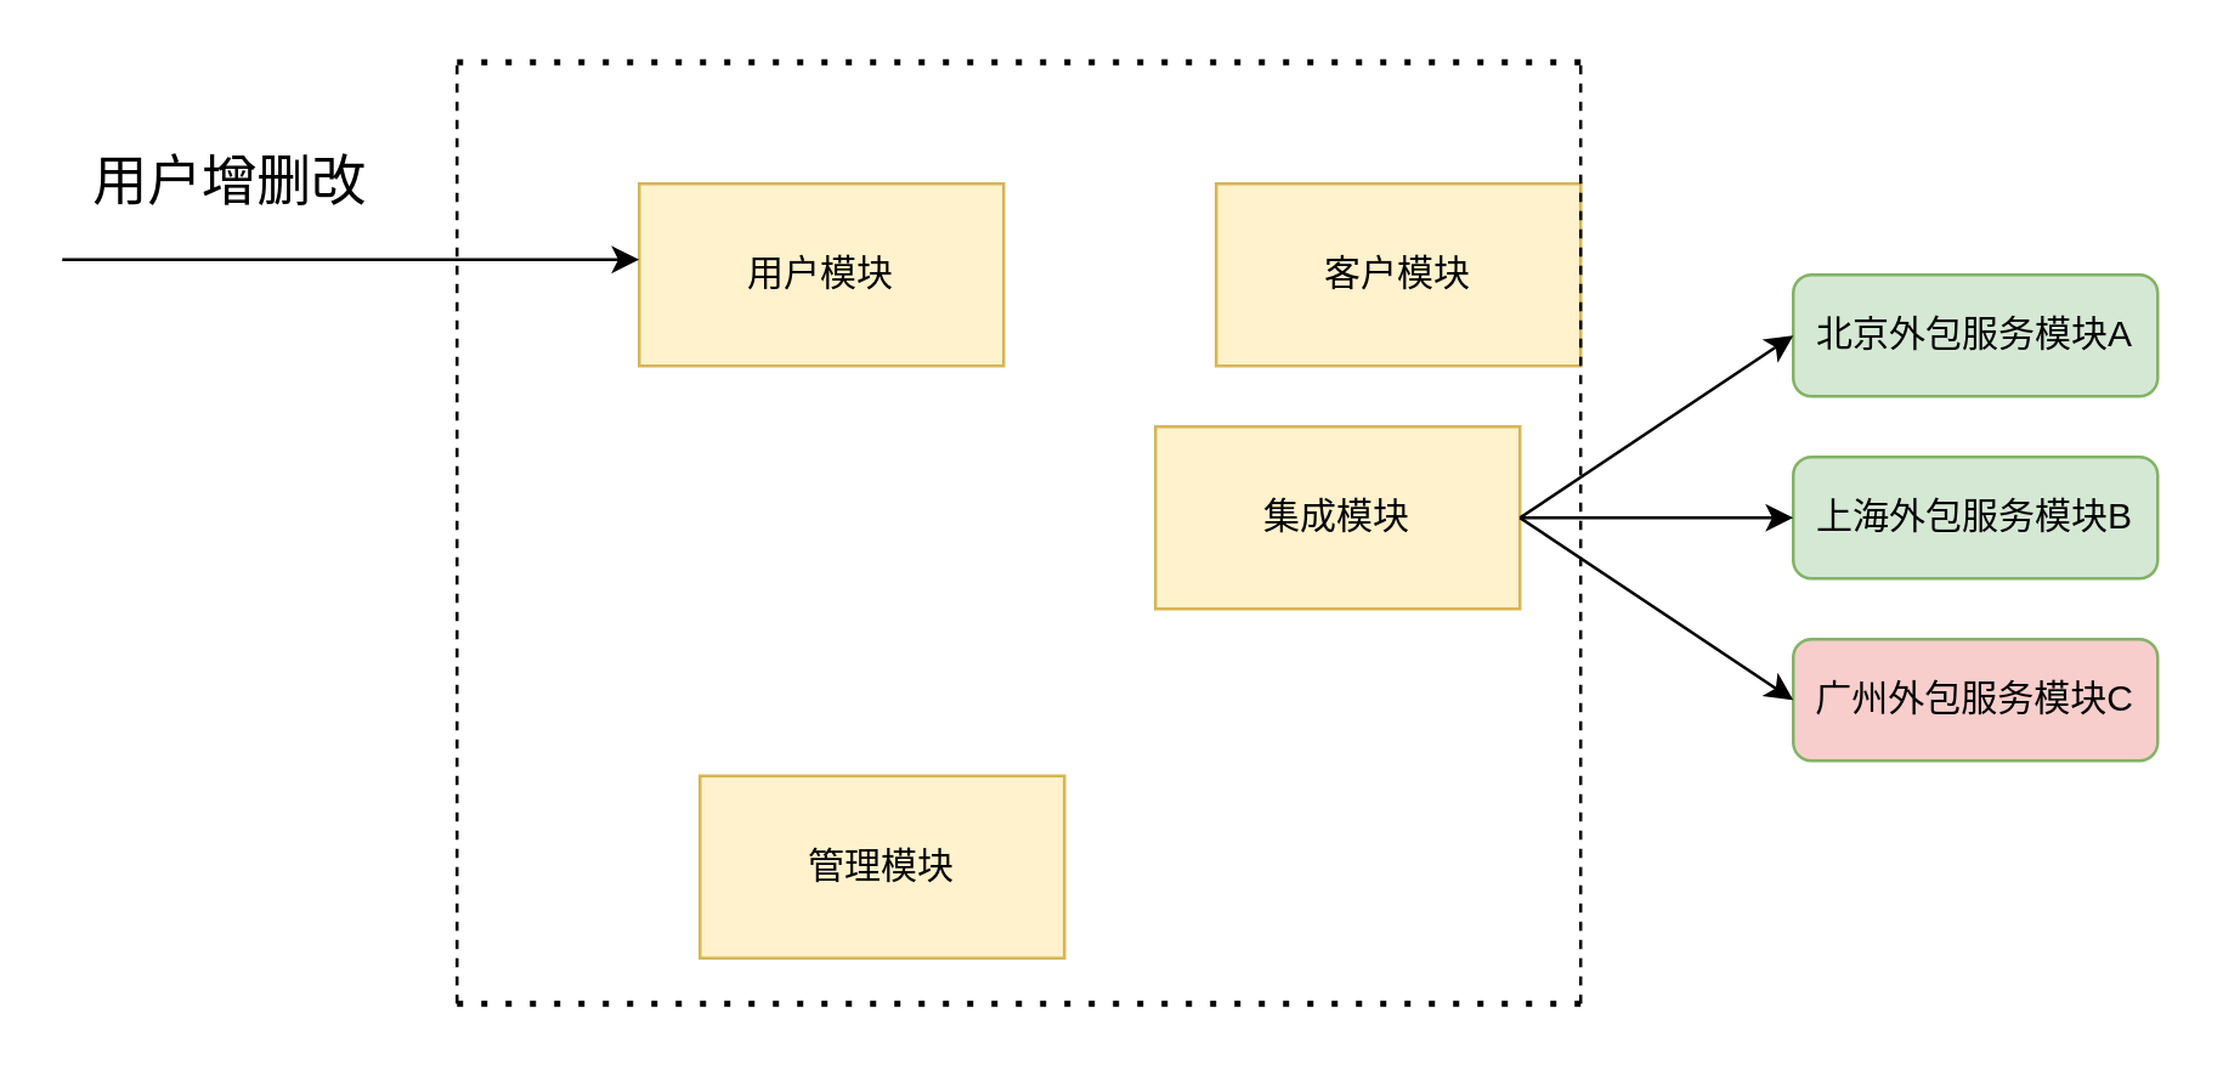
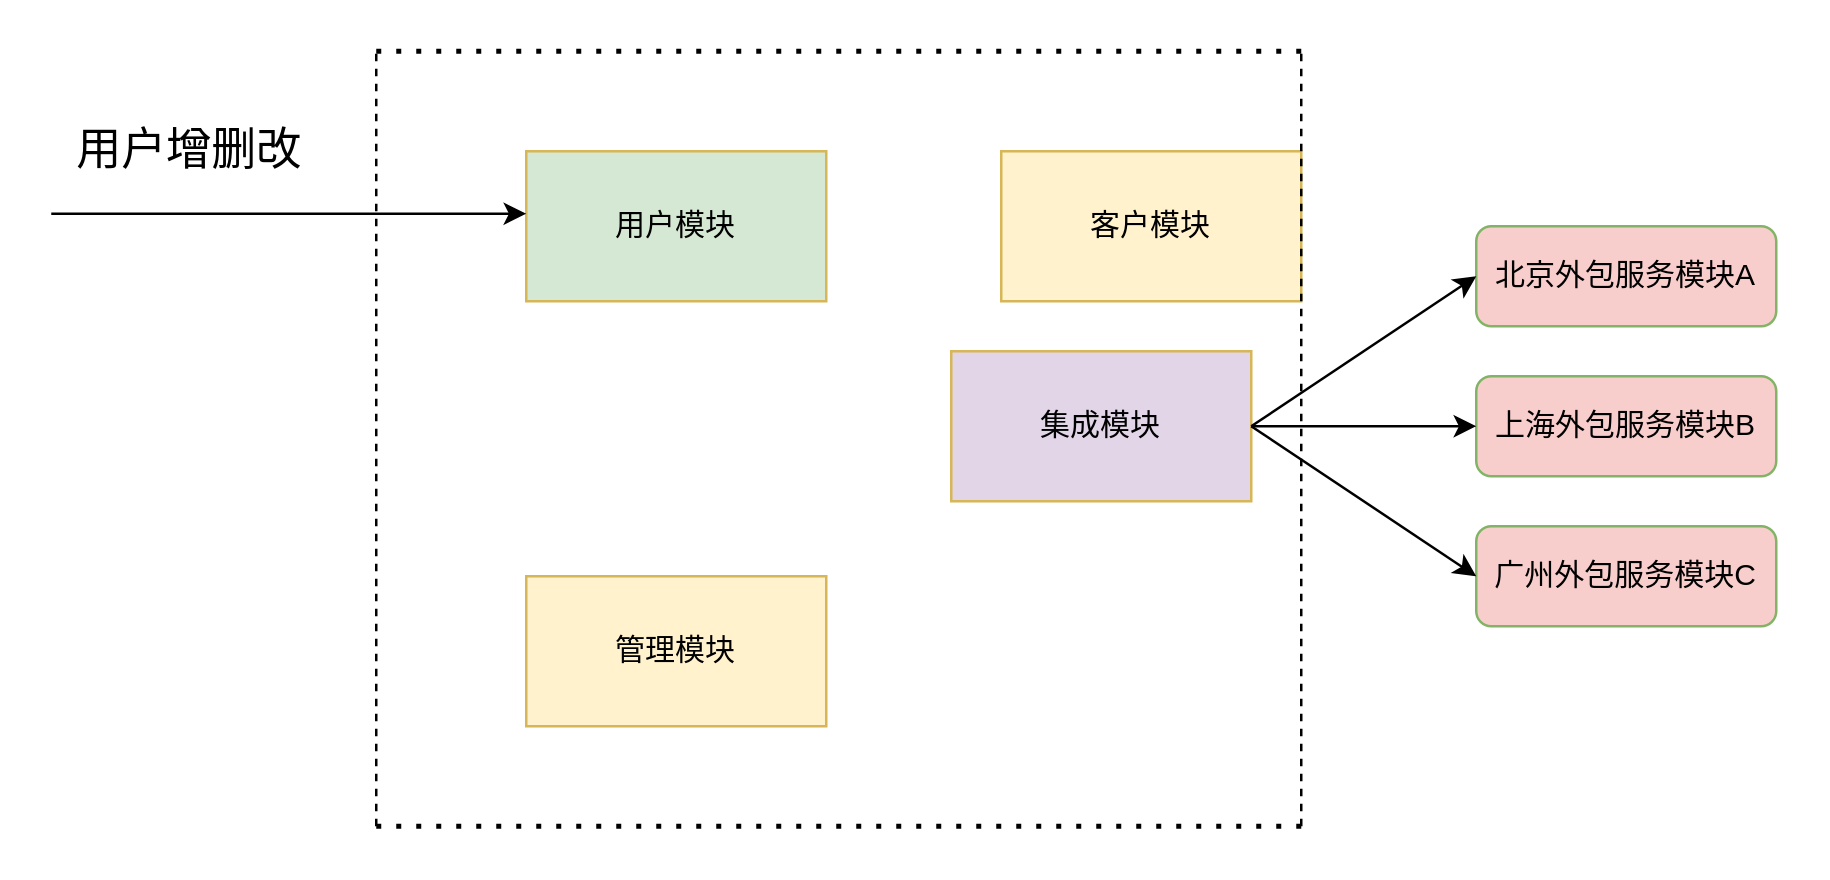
  <mxCell id="0" />
  <mxCell id="1" parent="0" />
- <mxCell id="2" value="用户模块" style="rounded=0;whiteSpace=wrap;html=1;fillColor=#fff2cc;strokeColor=#d6b656;" vertex="1" parent="1"><mxGeometry x="210" y="60" width="120" height="60" as="geometry" /></mxCell>
+ <mxCell id="2" value="用户模块" style="rounded=0;whiteSpace=wrap;html=1;fillColor=#d5e8d4;strokeColor=#d6b656;" vertex="1" parent="1"><mxGeometry x="210" y="60" width="120" height="60" as="geometry" /></mxCell>
  <mxCell id="3" value="客户模块" style="rounded=0;whiteSpace=wrap;html=1;fillColor=#fff2cc;strokeColor=#d6b656;" vertex="1" parent="1"><mxGeometry x="400" y="60" width="120" height="60" as="geometry" /></mxCell>
- <mxCell id="4" value="集成模块" style="rounded=0;whiteSpace=wrap;html=1;fillColor=#fff2cc;strokeColor=#d6b656;" vertex="1" parent="1"><mxGeometry x="380" y="140" width="120" height="60" as="geometry" /></mxCell>
- <mxCell id="5" value="管理模块" style="rounded=0;whiteSpace=wrap;html=1;fillColor=#fff2cc;strokeColor=#d6b656;" vertex="1" parent="1"><mxGeometry x="230" y="255" width="120" height="60" as="geometry" /></mxCell>
- <mxCell id="6" value="北京外包服务模块A" style="rounded=1;whiteSpace=wrap;html=1;fillColor=#d5e8d4;strokeColor=#82b366;" vertex="1" parent="1"><mxGeometry x="590" y="90" width="120" height="40" as="geometry" /></mxCell>
- <mxCell id="7" value="上海外包服务模块B" style="rounded=1;whiteSpace=wrap;html=1;fillColor=#d5e8d4;strokeColor=#82b366;" vertex="1" parent="1"><mxGeometry x="590" y="150" width="120" height="40" as="geometry" /></mxCell>
+ <mxCell id="4" value="集成模块" style="rounded=0;whiteSpace=wrap;html=1;fillColor=#e1d5e7;strokeColor=#d6b656;" vertex="1" parent="1"><mxGeometry x="380" y="140" width="120" height="60" as="geometry" /></mxCell>
+ <mxCell id="5" value="管理模块" style="rounded=0;whiteSpace=wrap;html=1;fillColor=#fff2cc;strokeColor=#d6b656;" vertex="1" parent="1"><mxGeometry x="210" y="230" width="120" height="60" as="geometry" /></mxCell>
+ <mxCell id="6" value="北京外包服务模块A" style="rounded=1;whiteSpace=wrap;html=1;fillColor=#f8cecc;strokeColor=#82b366;" vertex="1" parent="1"><mxGeometry x="590" y="90" width="120" height="40" as="geometry" /></mxCell>
+ <mxCell id="7" value="上海外包服务模块B" style="rounded=1;whiteSpace=wrap;html=1;fillColor=#f8cecc;strokeColor=#82b366;" vertex="1" parent="1"><mxGeometry x="590" y="150" width="120" height="40" as="geometry" /></mxCell>
  <mxCell id="8" value="广州外包服务模块C" style="rounded=1;whiteSpace=wrap;html=1;fillColor=#f8cecc;strokeColor=#82b366;" vertex="1" parent="1"><mxGeometry x="590" y="210" width="120" height="40" as="geometry" /></mxCell>
  <mxCell id="9" value="" style="endArrow=classic;html=1;rounded=0;" edge="1" parent="1"><mxGeometry x="1" y="-51" width="50" height="50" relative="1" as="geometry"><mxPoint x="500" y="170" as="sourcePoint" /><mxPoint x="590" y="110" as="targetPoint" /><mxPoint x="14" y="-46" as="offset" /></mxGeometry></mxCell>
  <mxCell id="10" value="" style="endArrow=classic;html=1;rounded=0;exitX=1;exitY=0.5;exitDx=0;exitDy=0;" edge="1" parent="1" source="4"><mxGeometry width="50" height="50" relative="1" as="geometry"><mxPoint x="540" y="220" as="sourcePoint" /><mxPoint x="590" y="170" as="targetPoint" /></mxGeometry></mxCell>
  <mxCell id="11" value="" style="endArrow=classic;html=1;rounded=0;entryX=0;entryY=0.5;entryDx=0;entryDy=0;" edge="1" parent="1" target="8"><mxGeometry width="50" height="50" relative="1" as="geometry"><mxPoint x="500" y="170" as="sourcePoint" /><mxPoint x="550" y="120" as="targetPoint" /></mxGeometry></mxCell>
  <mxCell id="12" value="" style="endArrow=none;dashed=1;html=1;rounded=0;" edge="1" parent="1"><mxGeometry width="50" height="50" relative="1" as="geometry"><mxPoint x="150" y="330" as="sourcePoint" /><mxPoint x="150" y="20" as="targetPoint" /></mxGeometry></mxCell>
  <mxCell id="13" value="" style="endArrow=none;dashed=1;html=1;dashPattern=1 3;strokeWidth=2;rounded=0;" edge="1" parent="1"><mxGeometry width="50" height="50" relative="1" as="geometry"><mxPoint x="150" y="330" as="sourcePoint" /><mxPoint x="520" y="330" as="targetPoint" /></mxGeometry></mxCell>
  <mxCell id="14" value="" style="endArrow=none;dashed=1;html=1;dashPattern=1 3;strokeWidth=2;rounded=0;" edge="1" parent="1"><mxGeometry width="50" height="50" relative="1" as="geometry"><mxPoint x="150" y="20" as="sourcePoint" /><mxPoint x="520" y="20" as="targetPoint" /></mxGeometry></mxCell>
  <mxCell id="15" value="" style="endArrow=none;dashed=1;html=1;rounded=0;" edge="1" parent="1"><mxGeometry width="50" height="50" relative="1" as="geometry"><mxPoint x="520" y="330" as="sourcePoint" /><mxPoint x="520" y="20" as="targetPoint" /></mxGeometry></mxCell>
  <mxCell id="16" value="" style="endArrow=classic;html=1;rounded=0;fontSize=18;" edge="1" parent="1"><mxGeometry width="50" height="50" relative="1" as="geometry"><mxPoint x="20" y="85" as="sourcePoint" /><mxPoint x="210" y="85" as="targetPoint" /></mxGeometry></mxCell>
  <mxCell id="17" value="用户增删改" style="text;html=1;align=center;verticalAlign=middle;resizable=0;points=[];autosize=1;strokeColor=none;fillColor=none;fontSize=18;" vertex="1" parent="1"><mxGeometry x="20" y="40" width="110" height="40" as="geometry" /></mxCell>
